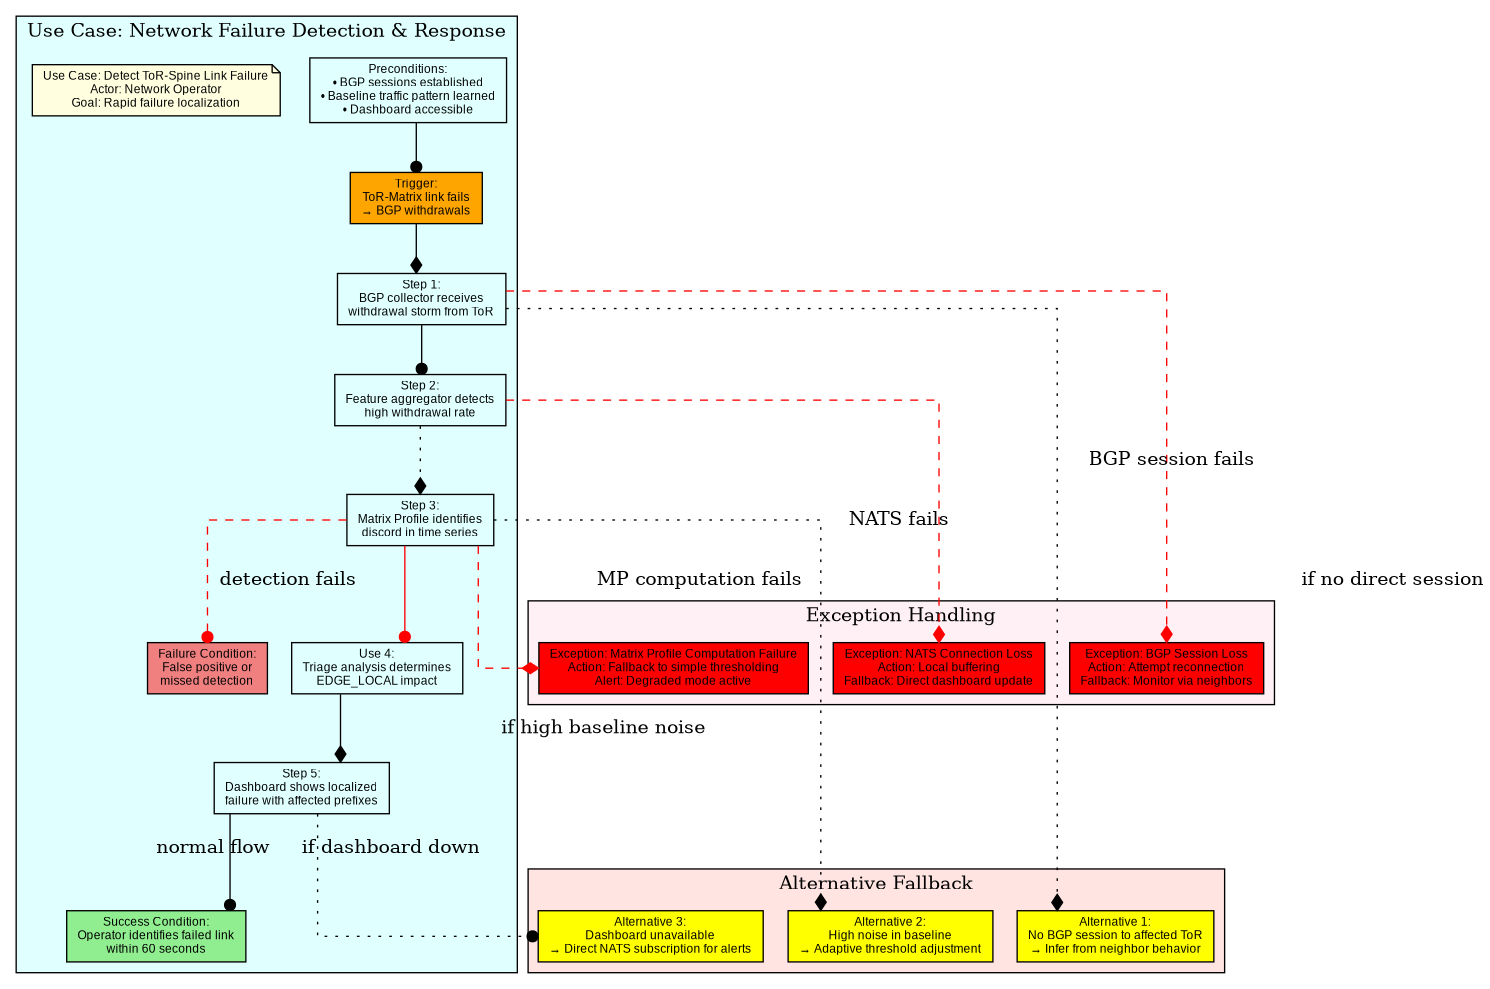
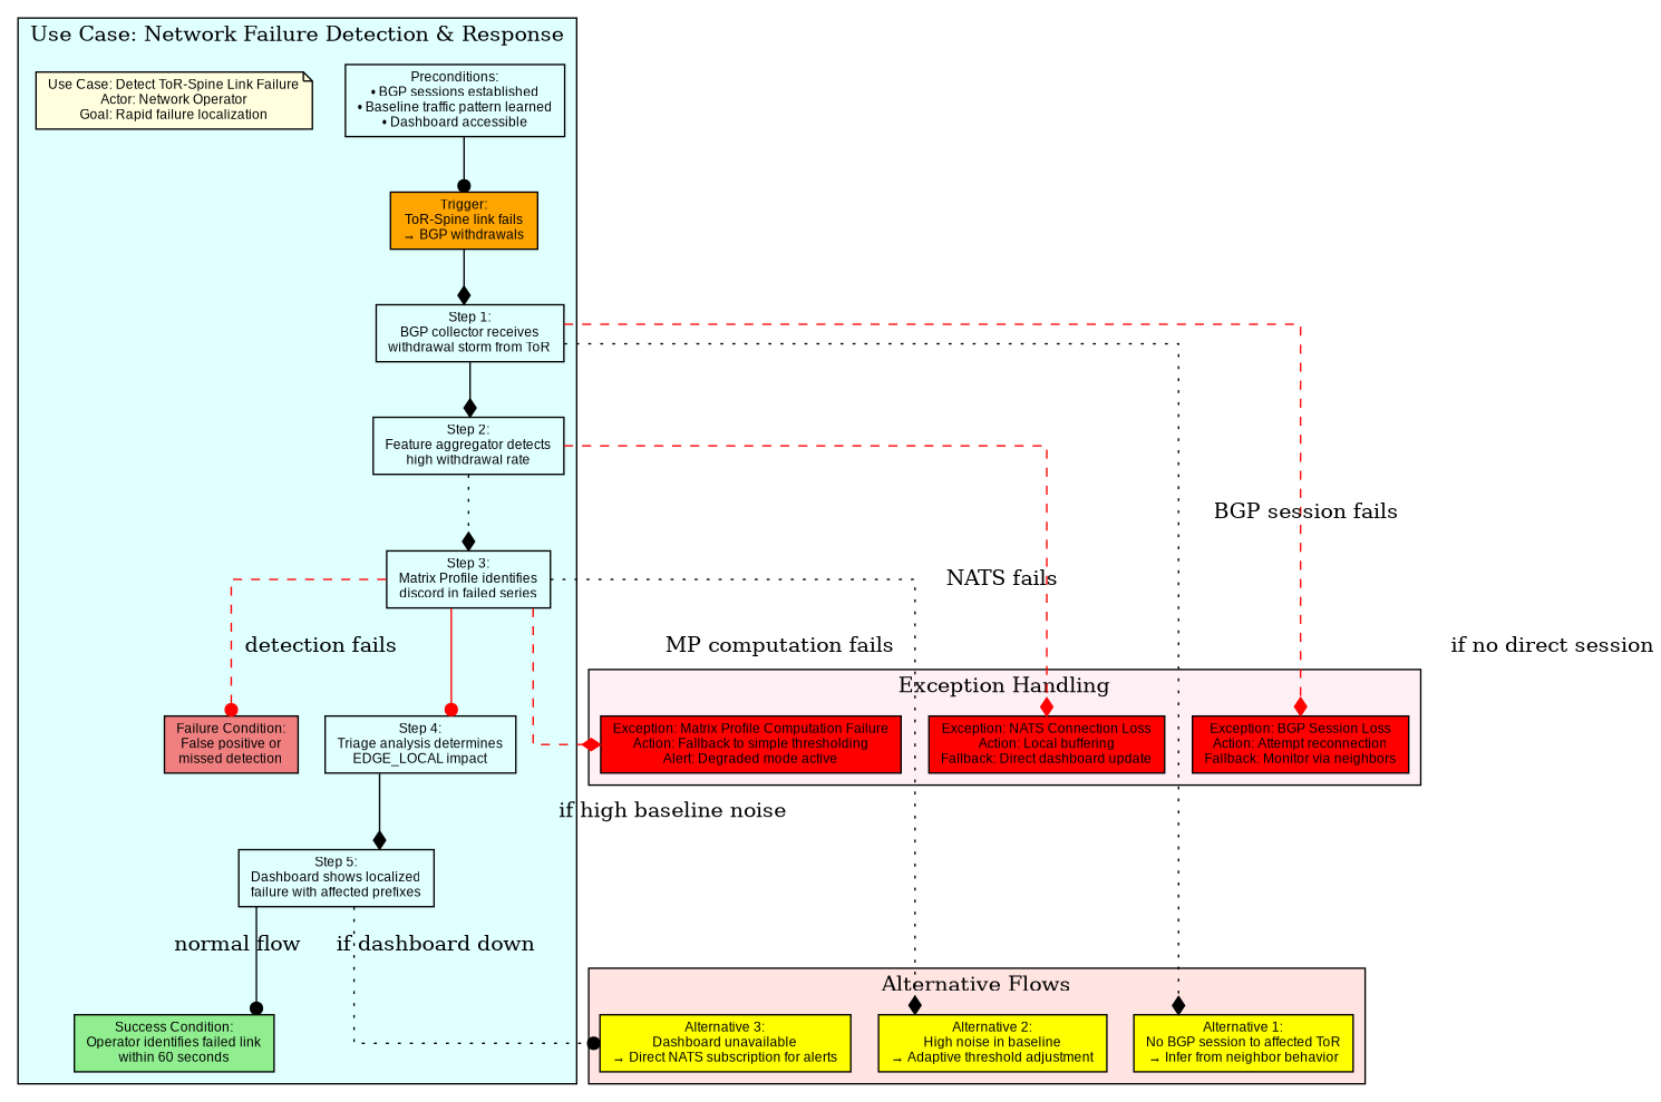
  digraph {
    rankdir=TB
    splines=ortho
    node [fontname=Arial fontsize=9 shape=box style=filled]
    edge [arrowhead=diamond]
    n1 [label="Preconditions:\n• BGP sessions established\n• Baseline traffic pattern learned\n• Dashboard accessible" style=""]
-   n2 [fillcolor=orange label="Trigger:\nToR-Matrix link fails\n→ BGP withdrawals"]
+   n2 [fillcolor=orange label="Trigger:\nToR-Spine link fails\n→ BGP withdrawals"]
    n3 [label="Step 1:\nBGP collector receives\nwithdrawal storm from ToR" style=""]
    n4 [label="Step 2:\nFeature aggregator detects\nhigh withdrawal rate" style=""]
-   n5 [label="Step 3:\nMatrix Profile identifies\ndiscord in time series" style=""]
-   n6 [label="Use 4:\nTriage analysis determines\nEDGE_LOCAL impact" style=""]
+   n5 [label="Step 3:\nMatrix Profile identifies\ndiscord in failed series" style=""]
+   n6 [label="Step 4:\nTriage analysis determines\nEDGE_LOCAL impact" style=""]
    n7 [label="Step 5:\nDashboard shows localized\nfailure with affected prefixes" style=""]
    n8 [fillcolor=lightgreen label="Success Condition:\nOperator identifies failed link\nwithin 60 seconds"]
    n9 [fillcolor=lightcoral label="Failure Condition:\nFalse positive or\nmissed detection"]
    n10 [fillcolor=lightyellow label="Use Case: Detect ToR-Spine Link Failure\nActor: Network Operator\nGoal: Rapid failure localization" shape=note]
    n11 [fillcolor=yellow label="Alternative 1:\nNo BGP session to affected ToR\n→ Infer from neighbor behavior"]
    n12 [fillcolor=yellow label="Alternative 2:\nHigh noise in baseline\n→ Adaptive threshold adjustment"]
    n13 [fillcolor=yellow label="Alternative 3:\nDashboard unavailable\n→ Direct NATS subscription for alerts"]
    n14 [fillcolor=red label="Exception: BGP Session Loss\nAction: Attempt reconnection\nFallback: Monitor via neighbors"]
    n15 [fillcolor=red label="Exception: NATS Connection Loss\nAction: Local buffering\nFallback: Direct dashboard update"]
    n16 [fillcolor=red label="Exception: Matrix Profile Computation Failure\nAction: Fallback to simple thresholding\nAlert: Degraded mode active"]
    subgraph cluster_1 {
      fillcolor=lightcyan
      label="Use Case: Network Failure Detection & Response"
      style=filled
      n1
      n2
      n3
      n4
      n5
      n6
      n7
      n8
      n9
      n10
    }
    subgraph cluster_2 {
      fillcolor=mistyrose
-     label="Alternative Fallback"
+     label="Alternative Flows"
      style=filled
      n11
      n12
      n13
    }
    subgraph cluster_3 {
      fillcolor=lavenderblush
      label="Exception Handling"
      style=filled
      n14
      n15
      n16
    }
    n1 -> n2 [arrowhead=dot]
    n2 -> n3
-   n3 -> n4 [arrowhead=dot]
+   n3 -> n4
    n3 -> n11 [label="if no direct session" style=dotted]
    n3 -> n14 [color=red label="BGP session fails" style=dashed]
    n4 -> n5 [style=dotted]
    n4 -> n15 [color=red label="NATS fails" style=dashed]
    n5 -> n6 [arrowhead=dot color=red]
    n5 -> n9 [arrowhead=dot color=red label="detection fails" style=dashed]
    n5 -> n12 [label="if high baseline noise" style=dotted]
    n5 -> n16 [color=red label="MP computation fails" style=dashed]
    n6 -> n7
    n7 -> n8 [arrowhead=dot label="normal flow"]
    n7 -> n13 [arrowhead=dot label="if dashboard down" style=dotted]
  }
